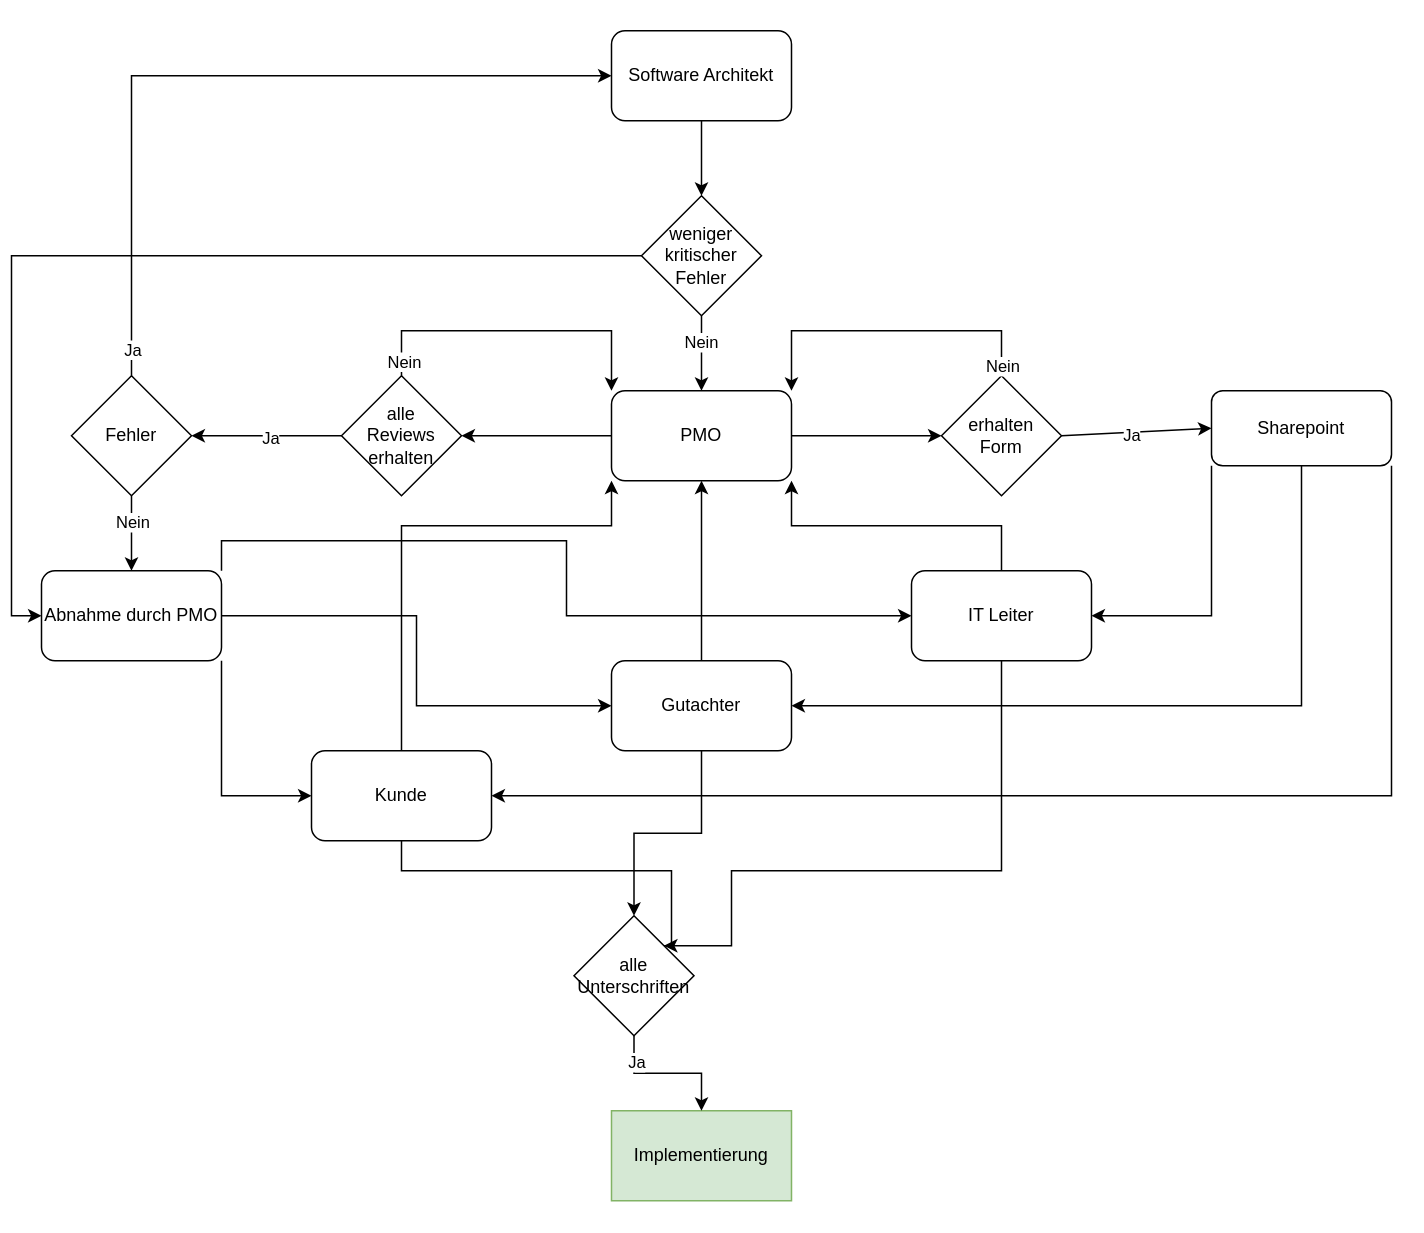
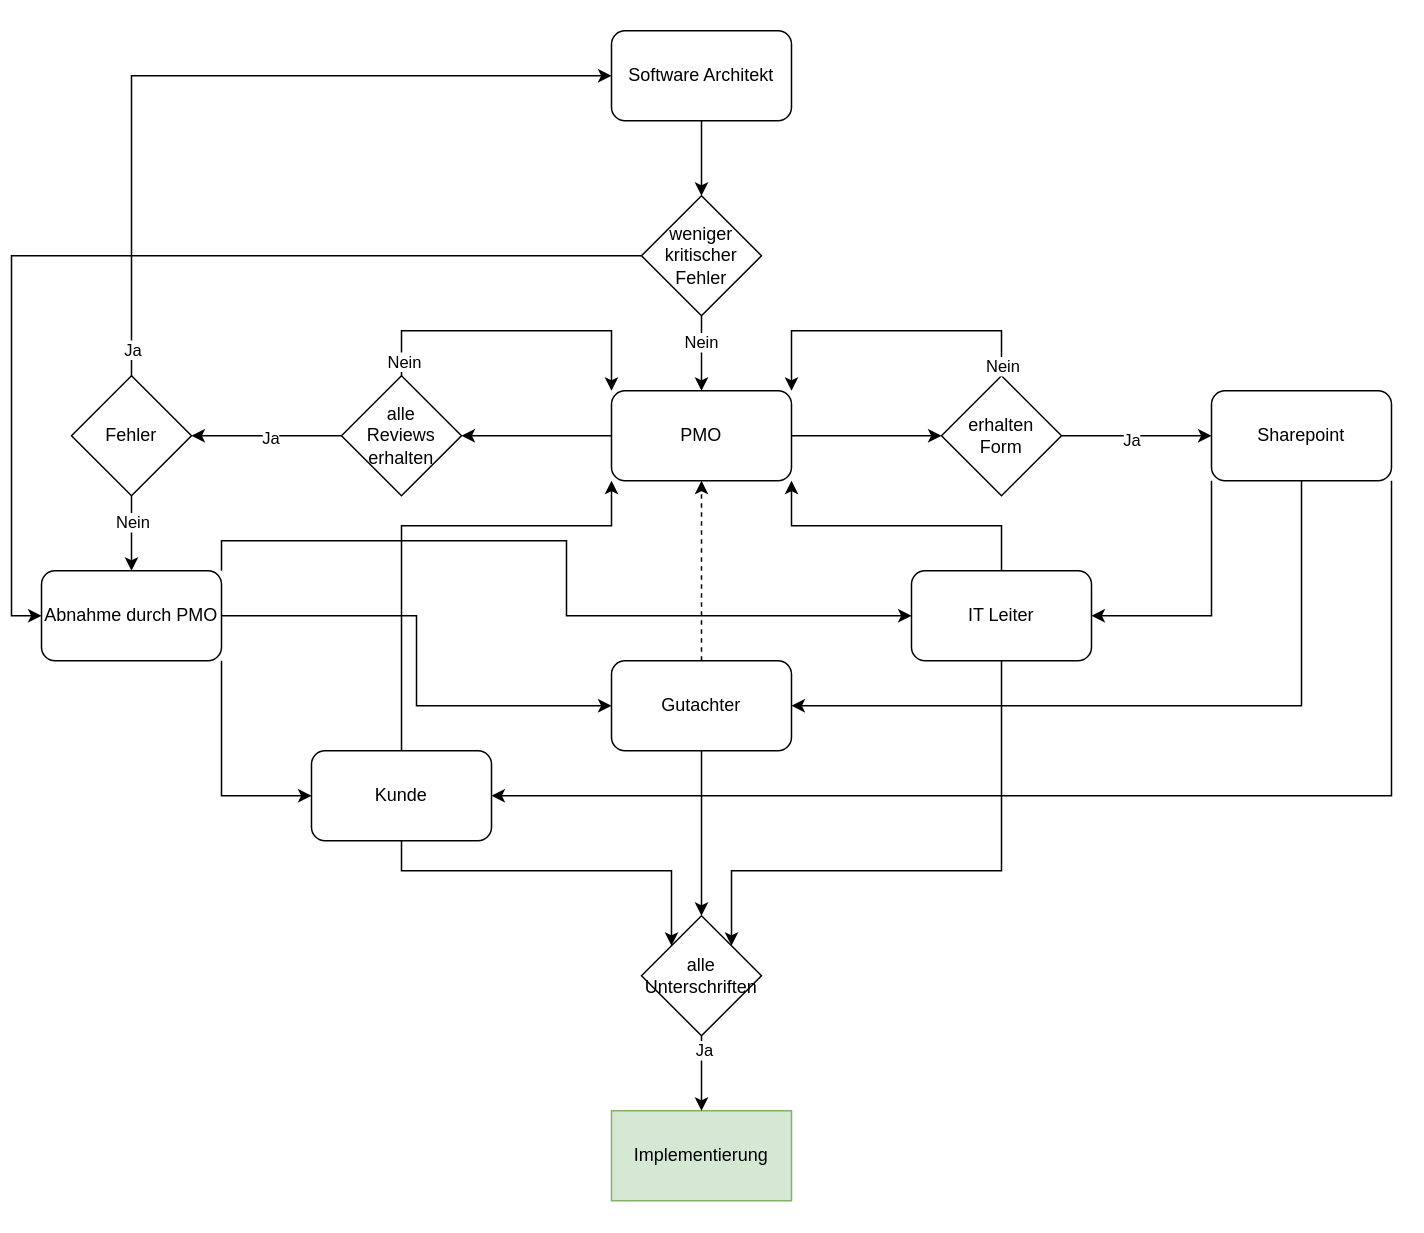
  <mxCell id="0" />
  <mxCell id="1" parent="0" />
  <mxCell id="2" style="edgeStyle=orthogonalEdgeStyle;rounded=0;orthogonalLoop=1;jettySize=auto;html=1;exitX=0.5;exitY=1;exitDx=0;exitDy=0;entryX=0.5;entryY=0;entryDx=0;entryDy=0;" edge="1" parent="1" source="3" target="38"><mxGeometry relative="1" as="geometry" /></mxCell>
  <mxCell id="3" value="Software Architekt" style="rounded=1;whiteSpace=wrap;html=1;" vertex="1" parent="1"><mxGeometry x="400" y="20" width="120" height="60" as="geometry" /></mxCell>
  <mxCell id="4" style="edgeStyle=orthogonalEdgeStyle;rounded=0;orthogonalLoop=1;jettySize=auto;html=1;exitX=0;exitY=0.5;exitDx=0;exitDy=0;entryX=1;entryY=0.5;entryDx=0;entryDy=0;" edge="1" parent="1" source="5" target="29"><mxGeometry relative="1" as="geometry" /></mxCell>
  <mxCell id="5" value="PMO" style="rounded=1;whiteSpace=wrap;html=1;" vertex="1" parent="1"><mxGeometry x="400" y="260" width="120" height="60" as="geometry" /></mxCell>
  <mxCell id="6" style="edgeStyle=orthogonalEdgeStyle;rounded=0;orthogonalLoop=1;jettySize=auto;html=1;exitX=0.5;exitY=1;exitDx=0;exitDy=0;entryX=1;entryY=0.5;entryDx=0;entryDy=0;" edge="1" parent="1" source="9" target="20"><mxGeometry relative="1" as="geometry" /></mxCell>
  <mxCell id="7" style="edgeStyle=orthogonalEdgeStyle;rounded=0;orthogonalLoop=1;jettySize=auto;html=1;exitX=1;exitY=1;exitDx=0;exitDy=0;entryX=1;entryY=0.5;entryDx=0;entryDy=0;" edge="1" parent="1" source="9" target="17"><mxGeometry relative="1" as="geometry" /></mxCell>
  <mxCell id="8" style="edgeStyle=orthogonalEdgeStyle;rounded=0;orthogonalLoop=1;jettySize=auto;html=1;exitX=0;exitY=1;exitDx=0;exitDy=0;entryX=1;entryY=0.5;entryDx=0;entryDy=0;" edge="1" parent="1" source="9" target="23"><mxGeometry relative="1" as="geometry" /></mxCell>
- <mxCell id="9" value="Sharepoint" style="rounded=1;whiteSpace=wrap;html=1;" vertex="1" parent="1"><mxGeometry x="800" y="260" width="120" height="50" as="geometry" /></mxCell>
+ <mxCell id="9" value="Sharepoint" style="rounded=1;whiteSpace=wrap;html=1;" vertex="1" parent="1"><mxGeometry x="800" y="260" width="120" height="60" as="geometry" /></mxCell>
  <mxCell id="10" value="erhalten&lt;div&gt;Form&lt;/div&gt;" style="rhombus;whiteSpace=wrap;html=1;" vertex="1" parent="1"><mxGeometry x="620" y="250" width="80" height="80" as="geometry" /></mxCell>
  <mxCell id="11" value="" style="endArrow=classic;html=1;rounded=0;exitX=1;exitY=0.5;exitDx=0;exitDy=0;entryX=0;entryY=0.5;entryDx=0;entryDy=0;" edge="1" parent="1" source="5" target="10"><mxGeometry width="50" height="50" relative="1" as="geometry"><mxPoint x="440" y="480" as="sourcePoint" /><mxPoint x="490" y="430" as="targetPoint" /></mxGeometry></mxCell>
  <mxCell id="12" value="" style="endArrow=classic;html=1;rounded=0;exitX=1;exitY=0.5;exitDx=0;exitDy=0;entryX=0;entryY=0.5;entryDx=0;entryDy=0;" edge="1" parent="1" source="10" target="9"><mxGeometry width="50" height="50" relative="1" as="geometry"><mxPoint x="440" y="480" as="sourcePoint" /><mxPoint x="490" y="430" as="targetPoint" /></mxGeometry></mxCell>
  <mxCell id="13" value="Ja" style="edgeLabel;html=1;align=center;verticalAlign=middle;resizable=0;points=[];" vertex="1" connectable="0" parent="12"><mxGeometry x="-0.08" y="-2" relative="1" as="geometry"><mxPoint as="offset" /></mxGeometry></mxCell>
  <mxCell id="14" value="" style="endArrow=classic;html=1;rounded=0;exitX=0.5;exitY=0;exitDx=0;exitDy=0;entryX=1;entryY=0;entryDx=0;entryDy=0;" edge="1" parent="1" source="10" target="5"><mxGeometry width="50" height="50" relative="1" as="geometry"><mxPoint x="440" y="480" as="sourcePoint" /><mxPoint x="490" y="430" as="targetPoint" /><Array as="points"><mxPoint x="660" y="220" /><mxPoint x="520" y="220" /></Array></mxGeometry></mxCell>
  <mxCell id="15" value="Nein" style="edgeLabel;html=1;align=center;verticalAlign=middle;resizable=0;points=[];" vertex="1" connectable="0" parent="14"><mxGeometry x="-0.806" y="1" relative="1" as="geometry"><mxPoint x="1" y="13" as="offset" /></mxGeometry></mxCell>
  <mxCell id="16" style="edgeStyle=orthogonalEdgeStyle;rounded=0;orthogonalLoop=1;jettySize=auto;html=1;exitX=0.5;exitY=1;exitDx=0;exitDy=0;entryX=0;entryY=0;entryDx=0;entryDy=0;" edge="1" parent="1" source="17" target="46"><mxGeometry relative="1" as="geometry"><Array as="points"><mxPoint x="260" y="580" /><mxPoint x="440" y="580" /></Array></mxGeometry></mxCell>
  <mxCell id="17" value="Kunde" style="rounded=1;whiteSpace=wrap;html=1;" vertex="1" parent="1"><mxGeometry x="200" y="500" width="120" height="60" as="geometry" /></mxCell>
- <mxCell id="18" style="edgeStyle=orthogonalEdgeStyle;rounded=0;orthogonalLoop=1;jettySize=auto;html=1;exitX=0.5;exitY=0;exitDx=0;exitDy=0;entryX=0.5;entryY=1;entryDx=0;entryDy=0;" edge="1" parent="1" source="20" target="5"><mxGeometry relative="1" as="geometry" /></mxCell>
+ <mxCell id="18" style="edgeStyle=orthogonalEdgeStyle;rounded=0;orthogonalLoop=1;jettySize=auto;html=1;exitX=0.5;exitY=0;exitDx=0;exitDy=0;entryX=0.5;entryY=1;entryDx=0;entryDy=0;dashed=1;" edge="1" parent="1" source="20" target="5"><mxGeometry relative="1" as="geometry" /></mxCell>
  <mxCell id="19" style="edgeStyle=orthogonalEdgeStyle;rounded=0;orthogonalLoop=1;jettySize=auto;html=1;exitX=0.5;exitY=1;exitDx=0;exitDy=0;entryX=0.5;entryY=0;entryDx=0;entryDy=0;" edge="1" parent="1" source="20" target="46"><mxGeometry relative="1" as="geometry" /></mxCell>
  <mxCell id="20" value="Gutachter" style="rounded=1;whiteSpace=wrap;html=1;" vertex="1" parent="1"><mxGeometry x="400" y="440" width="120" height="60" as="geometry" /></mxCell>
  <mxCell id="21" style="edgeStyle=orthogonalEdgeStyle;rounded=0;orthogonalLoop=1;jettySize=auto;html=1;exitX=0.5;exitY=0;exitDx=0;exitDy=0;entryX=1;entryY=1;entryDx=0;entryDy=0;" edge="1" parent="1" source="23" target="5"><mxGeometry relative="1" as="geometry" /></mxCell>
  <mxCell id="22" style="edgeStyle=orthogonalEdgeStyle;rounded=0;orthogonalLoop=1;jettySize=auto;html=1;exitX=0.5;exitY=1;exitDx=0;exitDy=0;entryX=1;entryY=0;entryDx=0;entryDy=0;" edge="1" parent="1" source="23" target="46"><mxGeometry relative="1" as="geometry"><Array as="points"><mxPoint x="660" y="580" /><mxPoint x="480" y="580" /></Array></mxGeometry></mxCell>
  <mxCell id="23" value="IT Leiter" style="rounded=1;whiteSpace=wrap;html=1;" vertex="1" parent="1"><mxGeometry x="600" y="380" width="120" height="60" as="geometry" /></mxCell>
  <mxCell id="24" value="" style="endArrow=classic;html=1;rounded=0;exitX=0.5;exitY=0;exitDx=0;exitDy=0;entryX=0;entryY=1;entryDx=0;entryDy=0;" edge="1" parent="1" source="17" target="5"><mxGeometry width="50" height="50" relative="1" as="geometry"><mxPoint x="470" y="450" as="sourcePoint" /><mxPoint x="520" y="400" as="targetPoint" /><Array as="points"><mxPoint x="260" y="350" /><mxPoint x="400" y="350" /></Array></mxGeometry></mxCell>
  <mxCell id="25" style="edgeStyle=orthogonalEdgeStyle;rounded=0;orthogonalLoop=1;jettySize=auto;html=1;exitX=0.5;exitY=0;exitDx=0;exitDy=0;entryX=0;entryY=0;entryDx=0;entryDy=0;" edge="1" parent="1" source="29" target="5"><mxGeometry relative="1" as="geometry"><Array as="points"><mxPoint x="260" y="220" /><mxPoint x="400" y="220" /></Array></mxGeometry></mxCell>
  <mxCell id="26" value="Nein" style="edgeLabel;html=1;align=center;verticalAlign=middle;resizable=0;points=[];" vertex="1" connectable="0" parent="25"><mxGeometry x="-0.905" y="-1" relative="1" as="geometry"><mxPoint as="offset" /></mxGeometry></mxCell>
  <mxCell id="27" style="edgeStyle=orthogonalEdgeStyle;rounded=0;orthogonalLoop=1;jettySize=auto;html=1;exitX=0;exitY=0.5;exitDx=0;exitDy=0;entryX=1;entryY=0.5;entryDx=0;entryDy=0;" edge="1" parent="1" source="29" target="34"><mxGeometry relative="1" as="geometry" /></mxCell>
  <mxCell id="28" value="Ja" style="edgeLabel;html=1;align=center;verticalAlign=middle;resizable=0;points=[];" vertex="1" connectable="0" parent="27"><mxGeometry x="-0.04" y="1" relative="1" as="geometry"><mxPoint as="offset" /></mxGeometry></mxCell>
  <mxCell id="29" value="alle&lt;div&gt;&lt;span style=&quot;background-color: initial;&quot;&gt;Reviews&lt;/span&gt;&lt;div&gt;&lt;span style=&quot;background-color: initial;&quot;&gt;erhalten&lt;/span&gt;&lt;/div&gt;&lt;/div&gt;" style="rhombus;whiteSpace=wrap;html=1;" vertex="1" parent="1"><mxGeometry x="220" y="250" width="80" height="80" as="geometry" /></mxCell>
  <mxCell id="30" style="edgeStyle=orthogonalEdgeStyle;rounded=0;orthogonalLoop=1;jettySize=auto;html=1;exitX=0.5;exitY=0;exitDx=0;exitDy=0;entryX=0;entryY=0.5;entryDx=0;entryDy=0;" edge="1" parent="1" source="34" target="3"><mxGeometry relative="1" as="geometry"><Array as="points"><mxPoint y="50" x="80" /></Array></mxGeometry></mxCell>
  <mxCell id="31" value="Ja" style="edgeLabel;html=1;align=center;verticalAlign=middle;resizable=0;points=[];" vertex="1" connectable="0" parent="30"><mxGeometry x="-0.93" relative="1" as="geometry"><mxPoint as="offset" /></mxGeometry></mxCell>
  <mxCell id="32" style="edgeStyle=orthogonalEdgeStyle;rounded=0;orthogonalLoop=1;jettySize=auto;html=1;exitX=0.5;exitY=1;exitDx=0;exitDy=0;entryX=0.5;entryY=0;entryDx=0;entryDy=0;" edge="1" parent="1" source="34" target="42"><mxGeometry relative="1" as="geometry" /></mxCell>
  <mxCell id="33" value="Nein" style="edgeLabel;html=1;align=center;verticalAlign=middle;resizable=0;points=[];" vertex="1" connectable="0" parent="32"><mxGeometry x="-0.326" relative="1" as="geometry"><mxPoint as="offset" /></mxGeometry></mxCell>
  <mxCell id="34" value="Fehler" style="rhombus;whiteSpace=wrap;html=1;" vertex="1" parent="1"><mxGeometry x="40" y="250" width="80" height="80" as="geometry" /></mxCell>
  <mxCell id="35" style="edgeStyle=orthogonalEdgeStyle;rounded=0;orthogonalLoop=1;jettySize=auto;html=1;exitX=0.5;exitY=1;exitDx=0;exitDy=0;entryX=0.5;entryY=0;entryDx=0;entryDy=0;" edge="1" parent="1" source="38" target="5"><mxGeometry relative="1" as="geometry" /></mxCell>
  <mxCell id="36" value="Nein" style="edgeLabel;html=1;align=center;verticalAlign=middle;resizable=0;points=[];" vertex="1" connectable="0" parent="35"><mxGeometry x="-0.305" y="-1" relative="1" as="geometry"><mxPoint as="offset" /></mxGeometry></mxCell>
  <mxCell id="37" style="edgeStyle=orthogonalEdgeStyle;rounded=0;orthogonalLoop=1;jettySize=auto;html=1;exitX=0;exitY=0.5;exitDx=0;exitDy=0;entryX=0;entryY=0.5;entryDx=0;entryDy=0;" edge="1" parent="1" source="38" target="42"><mxGeometry relative="1" as="geometry" /></mxCell>
  <mxCell id="38" value="weniger&lt;div&gt;kritischer&lt;/div&gt;&lt;div&gt;Fehler&lt;/div&gt;" style="rhombus;whiteSpace=wrap;html=1;" vertex="1" parent="1"><mxGeometry x="420" y="130" width="80" height="80" as="geometry" /></mxCell>
  <mxCell id="39" style="edgeStyle=orthogonalEdgeStyle;rounded=0;orthogonalLoop=1;jettySize=auto;html=1;exitX=1;exitY=0;exitDx=0;exitDy=0;entryX=0;entryY=0.5;entryDx=0;entryDy=0;" edge="1" parent="1" source="42" target="23"><mxGeometry relative="1" as="geometry" /></mxCell>
  <mxCell id="40" style="edgeStyle=orthogonalEdgeStyle;rounded=0;orthogonalLoop=1;jettySize=auto;html=1;exitX=1;exitY=0.5;exitDx=0;exitDy=0;entryX=0;entryY=0.5;entryDx=0;entryDy=0;" edge="1" parent="1" source="42" target="20"><mxGeometry relative="1" as="geometry" /></mxCell>
  <mxCell id="41" style="edgeStyle=orthogonalEdgeStyle;rounded=0;orthogonalLoop=1;jettySize=auto;html=1;exitX=1;exitY=1;exitDx=0;exitDy=0;entryX=0;entryY=0.5;entryDx=0;entryDy=0;" edge="1" parent="1" source="42" target="17"><mxGeometry relative="1" as="geometry" /></mxCell>
  <mxCell id="42" value="Abnahme durch PMO" style="rounded=1;whiteSpace=wrap;html=1;" vertex="1" parent="1"><mxGeometry x="20" y="380" width="120" height="60" as="geometry" /></mxCell>
  <mxCell id="43" value="Implementierung" style="rounded=0;whiteSpace=wrap;html=1;fillColor=#d5e8d4;strokeColor=#82b366;" vertex="1" parent="1"><mxGeometry x="400" y="740" width="120" height="60" as="geometry" /></mxCell>
  <mxCell id="44" style="edgeStyle=orthogonalEdgeStyle;rounded=0;orthogonalLoop=1;jettySize=auto;html=1;exitX=0.5;exitY=1;exitDx=0;exitDy=0;entryX=0.5;entryY=0;entryDx=0;entryDy=0;" edge="1" parent="1" source="46" target="43"><mxGeometry relative="1" as="geometry" /></mxCell>
  <mxCell id="45" value="Ja" style="edgeLabel;html=1;align=center;verticalAlign=middle;resizable=0;points=[];" vertex="1" connectable="0" parent="44"><mxGeometry x="-0.634" y="1" relative="1" as="geometry"><mxPoint as="offset" /></mxGeometry></mxCell>
- <mxCell id="46" value="alle&lt;div&gt;Unterschriften&lt;/div&gt;" style="rhombus;whiteSpace=wrap;html=1;" vertex="1" parent="1"><mxGeometry x="375" y="610" width="80" height="80" as="geometry" /></mxCell>
+ <mxCell id="46" value="alle&lt;div&gt;Unterschriften&lt;/div&gt;" style="rhombus;whiteSpace=wrap;html=1;" vertex="1" parent="1"><mxGeometry x="420" y="610" width="80" height="80" as="geometry" /></mxCell>
